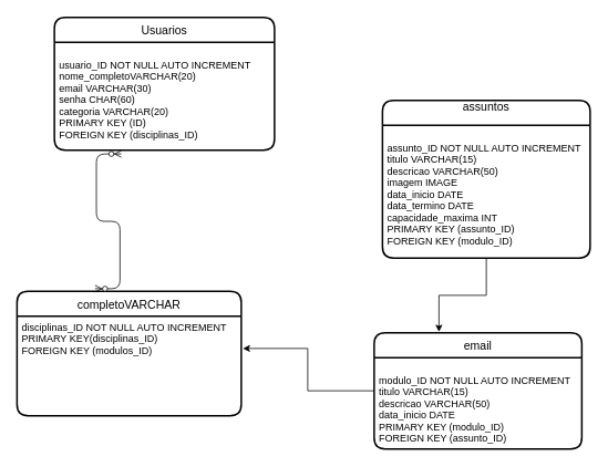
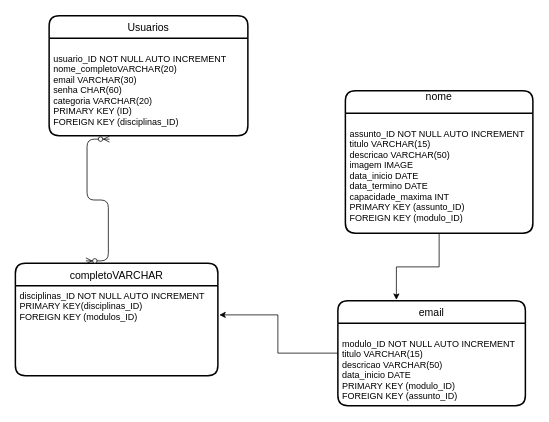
  <mxCell id="0" />
  <mxCell id="1" parent="0" />
  <mxCell id="2" value="Usuarios" style="swimlane;childLayout=stackLayout;horizontal=1;startSize=30;horizontalStack=0;rounded=1;fontSize=14;fontStyle=0;strokeWidth=2;resizeParent=0;resizeLast=1;shadow=0;dashed=0;align=center;" vertex="1" parent="1"><mxGeometry x="65" y="20" width="265" height="160" as="geometry" /></mxCell>
  <mxCell id="3" value="&#10;usuario_ID NOT NULL AUTO INCREMENT &#10;nome_completoVARCHAR(20)&#10;email VARCHAR(30)&#10;senha CHAR(60)&#10;categoria VARCHAR(20)&#10;PRIMARY KEY (ID)&#10;FOREIGN KEY (disciplinas_ID)" style="align=left;strokeColor=none;fillColor=none;spacingLeft=4;fontSize=12;verticalAlign=top;resizable=0;rotatable=0;part=1;" vertex="1" parent="2"><mxGeometry y="30" width="265" height="130" as="geometry" /></mxCell>
- <mxCell id="4" value="assuntos&#10;" style="swimlane;childLayout=stackLayout;horizontal=1;startSize=30;horizontalStack=0;rounded=1;fontSize=14;fontStyle=0;strokeWidth=2;resizeParent=0;resizeLast=1;shadow=0;dashed=0;align=center;" vertex="1" parent="1"><mxGeometry x="460" y="120" width="250" height="190" as="geometry" /></mxCell>
+ <mxCell id="4" value="nome&#10;" style="swimlane;childLayout=stackLayout;horizontal=1;startSize=30;horizontalStack=0;rounded=1;fontSize=14;fontStyle=0;strokeWidth=2;resizeParent=0;resizeLast=1;shadow=0;dashed=0;align=center;" vertex="1" parent="1"><mxGeometry x="460" y="120" width="250" height="190" as="geometry" /></mxCell>
  <mxCell id="5" value="&#10;assunto_ID NOT NULL AUTO INCREMENT&#10;titulo VARCHAR(15) &#10;descricao VARCHAR(50)&#10;imagem IMAGE &#10;data_inicio DATE&#10;data_termino DATE&#10;capacidade_maxima INT&#10;PRIMARY KEY (assunto_ID)&#10;FOREIGN KEY (modulo_ID)" style="align=left;strokeColor=none;fillColor=none;spacingLeft=4;fontSize=12;verticalAlign=top;resizable=0;rotatable=0;part=1;" vertex="1" parent="4"><mxGeometry y="30" width="250" height="160" as="geometry" /></mxCell>
  <mxCell id="6" value="completoVARCHAR" style="swimlane;childLayout=stackLayout;horizontal=1;startSize=30;horizontalStack=0;rounded=1;fontSize=14;fontStyle=0;strokeWidth=2;resizeParent=0;resizeLast=1;shadow=0;dashed=0;align=center;" vertex="1" parent="1"><mxGeometry x="20" y="350" width="270" height="150" as="geometry" /></mxCell>
  <mxCell id="7" value="disciplinas_ID NOT NULL AUTO INCREMENT&#10;PRIMARY KEY(disciplinas_ID)&#10;FOREIGN KEY (modulos_ID)" style="align=left;strokeColor=none;fillColor=none;spacingLeft=4;fontSize=12;verticalAlign=top;resizable=0;rotatable=0;part=1;" vertex="1" parent="6"><mxGeometry y="30" width="270" height="120" as="geometry" /></mxCell>
  <mxCell id="8" style="edgeStyle=orthogonalEdgeStyle;rounded=0;orthogonalLoop=1;jettySize=auto;html=1;entryX=1.007;entryY=0.325;entryDx=0;entryDy=0;entryPerimeter=0;" edge="1" parent="1" source="9" target="7"><mxGeometry relative="1" as="geometry" /></mxCell>
  <mxCell id="9" value="email" style="swimlane;childLayout=stackLayout;horizontal=1;startSize=30;horizontalStack=0;rounded=1;fontSize=14;fontStyle=0;strokeWidth=2;resizeParent=0;resizeLast=1;shadow=0;dashed=0;align=center;" vertex="1" parent="1"><mxGeometry x="450" y="400" width="250" height="140" as="geometry" /></mxCell>
  <mxCell id="10" value="&#10;modulo_ID NOT NULL AUTO INCREMENT&#10;titulo VARCHAR(15)&#10;descricao VARCHAR(50)&#10;data_inicio DATE&#10;PRIMARY KEY (modulo_ID)&#10;FOREIGN KEY (assunto_ID)" style="align=left;strokeColor=none;fillColor=none;spacingLeft=4;fontSize=12;verticalAlign=top;resizable=0;rotatable=0;part=1;" vertex="1" parent="9"><mxGeometry y="30" width="250" height="110" as="geometry" /></mxCell>
  <mxCell id="11" style="edgeStyle=orthogonalEdgeStyle;rounded=0;orthogonalLoop=1;jettySize=auto;html=1;entryX=0.312;entryY=-0.007;entryDx=0;entryDy=0;entryPerimeter=0;" edge="1" parent="1" source="5" target="9"><mxGeometry relative="1" as="geometry" /></mxCell>
  <mxCell id="12" value="" style="edgeStyle=entityRelationEdgeStyle;fontSize=12;html=1;endArrow=ERzeroToMany;endFill=1;startArrow=ERzeroToMany;entryX=0.304;entryY=1.036;entryDx=0;entryDy=0;entryPerimeter=0;exitX=0.348;exitY=-0.02;exitDx=0;exitDy=0;exitPerimeter=0;" edge="1" parent="1" source="6" target="3"><mxGeometry width="100" height="100" relative="1" as="geometry"><mxPoint x="70" y="410" as="sourcePoint" /><mxPoint x="170" y="310" as="targetPoint" /></mxGeometry></mxCell>
